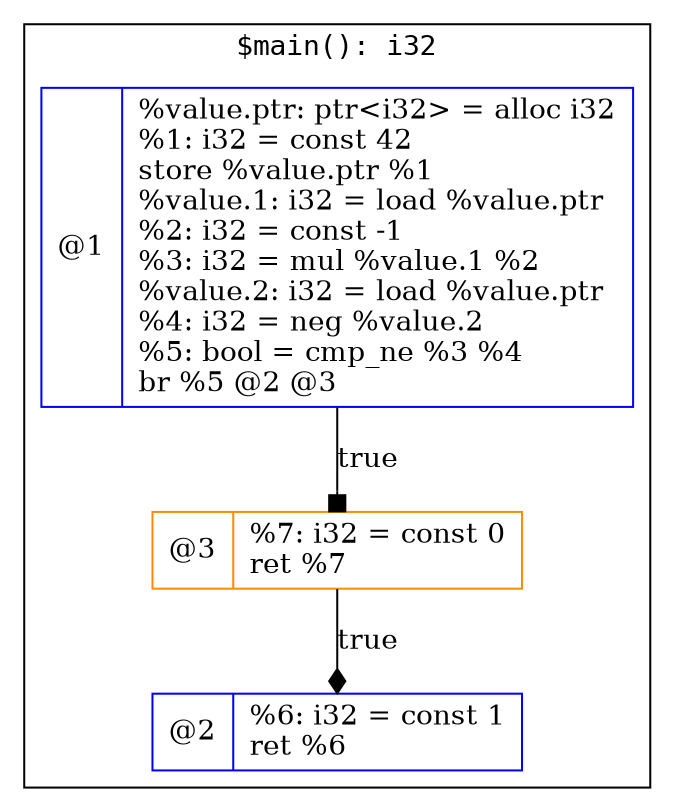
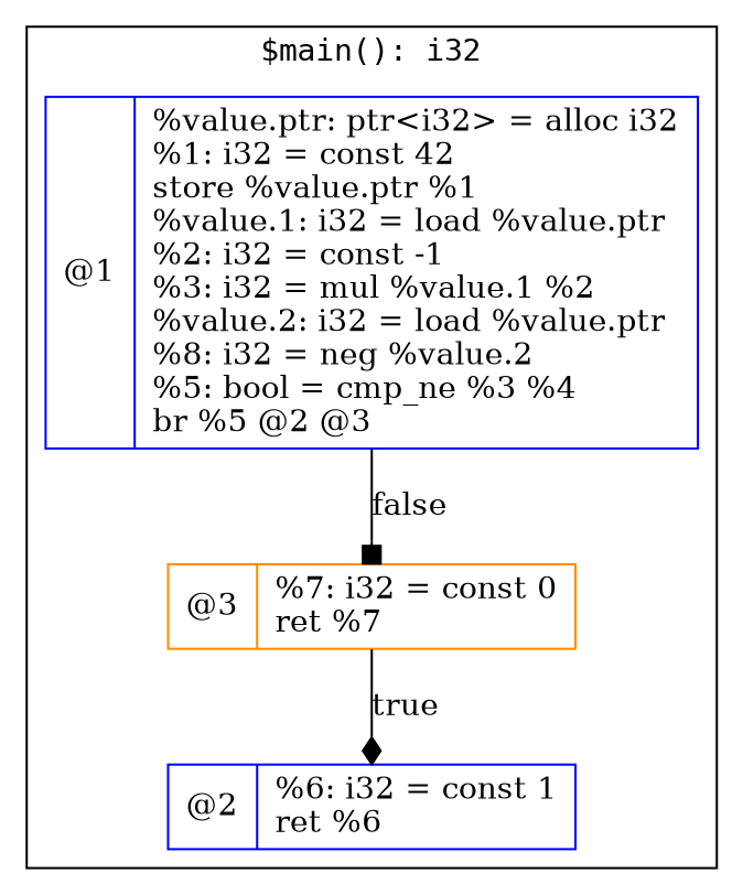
  digraph {
    fontname=monospace
    node [color=blue shape=record]
-   n1 [label="@1|%value.ptr: ptr&lt;i32&gt; = alloc i32\l%1: i32 = const 42\lstore %value.ptr %1\l%value.1: i32 = load %value.ptr\l%2: i32 = const -1\l%3: i32 = mul %value.1 %2\l%value.2: i32 = load %value.ptr\l%4: i32 = neg %value.2\l%5: bool = cmp_ne %3 %4\lbr %5 @2 @3\l"]
+   n1 [label="@1|%value.ptr: ptr&lt;i32&gt; = alloc i32\l%1: i32 = const 42\lstore %value.ptr %1\l%value.1: i32 = load %value.ptr\l%2: i32 = const -1\l%3: i32 = mul %value.1 %2\l%value.2: i32 = load %value.ptr\l%8: i32 = neg %value.2\l%5: bool = cmp_ne %3 %4\lbr %5 @2 @3\l"]
    n2 [label="@2|%6: i32 = const 1\lret %6\l"]
    n3 [color=darkorange label="@3|%7: i32 = const 0\lret %7\l"]
    subgraph cluster_1 {
      label="$main(): i32"
      n1
      n2
      n3
    }
-   n1 -> n3 [arrowhead=box label=true]
+   n1 -> n3 [arrowhead=box label=false]
    n3 -> n2 [arrowhead=diamond label=true]
  }
